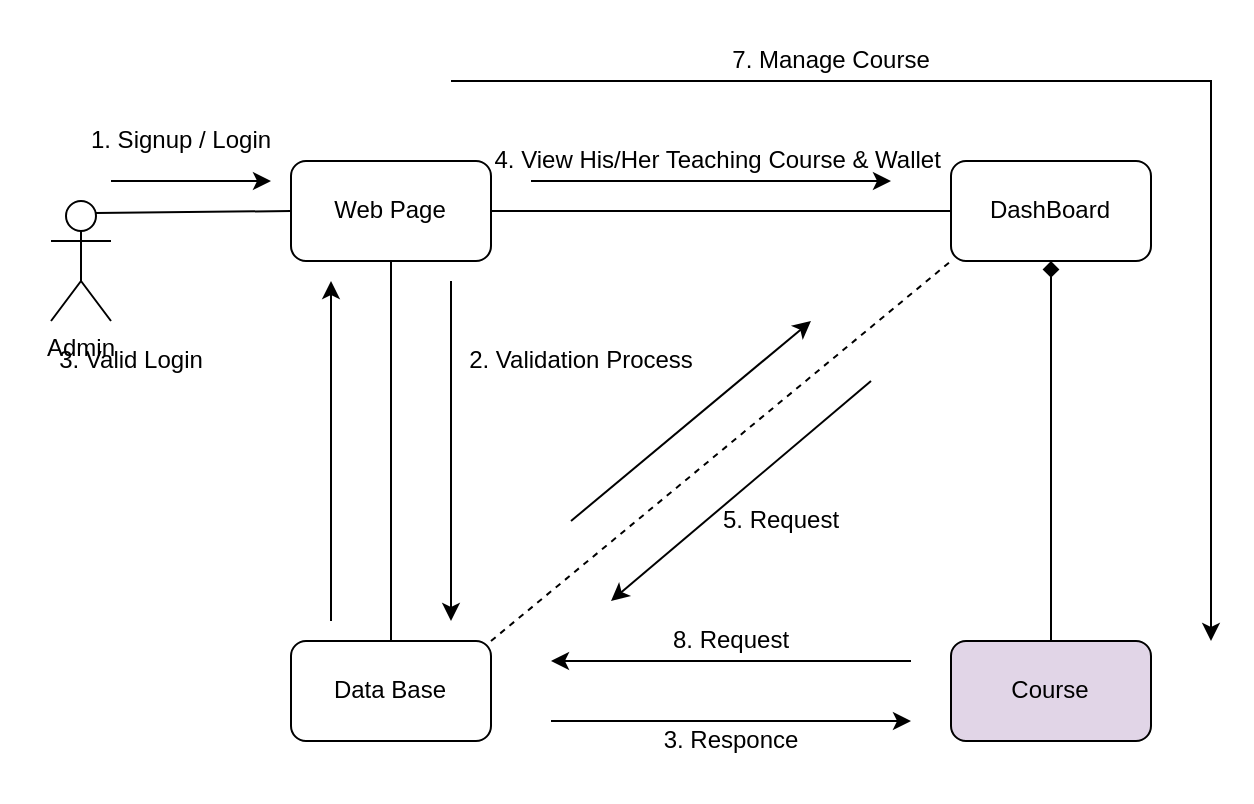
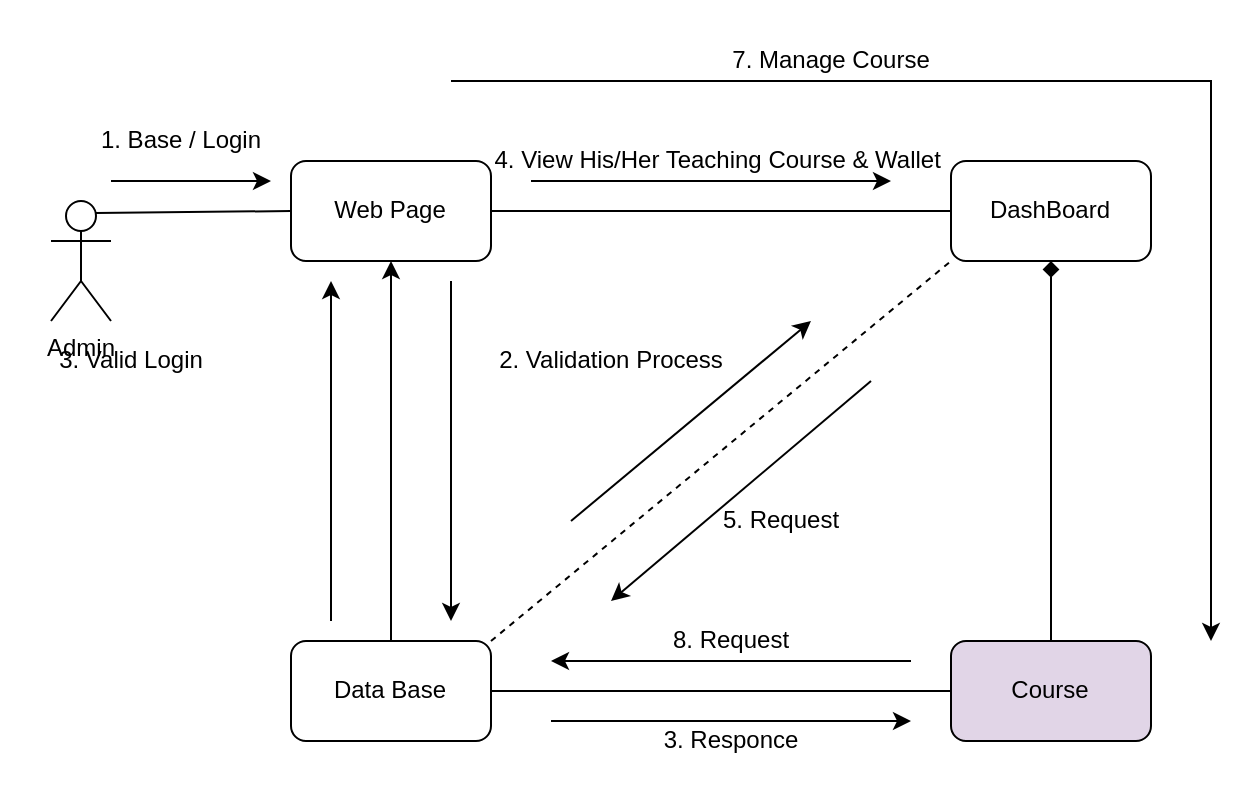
  <mxCell id="0" />
  <mxCell id="1" parent="0" />
  <mxCell id="2" value="Admin" style="shape=umlActor;verticalLabelPosition=bottom;verticalAlign=top;html=1;outlineConnect=0;" vertex="1" parent="1"><mxGeometry x="25" y="100" width="30" height="60" as="geometry" /></mxCell>
  <mxCell id="3" value="Web Page" style="rounded=1;whiteSpace=wrap;html=1;" vertex="1" parent="1"><mxGeometry x="145" y="80" width="100" height="50" as="geometry" /></mxCell>
  <mxCell id="4" value="" style="endArrow=none;html=1;rounded=0;exitX=0.75;exitY=0.1;exitDx=0;exitDy=0;exitPerimeter=0;entryX=0;entryY=0.5;entryDx=0;entryDy=0;" edge="1" parent="1" source="2" target="3"><mxGeometry width="50" height="50" relative="1" as="geometry"><mxPoint x="325" y="230" as="sourcePoint" /><mxPoint x="375" y="180" as="targetPoint" /></mxGeometry></mxCell>
  <mxCell id="5" value="" style="endArrow=classic;html=1;rounded=0;" edge="1" parent="1"><mxGeometry relative="1" as="geometry"><mxPoint x="55" y="90" as="sourcePoint" /><mxPoint x="135" y="90" as="targetPoint" /><Array as="points"><mxPoint x="85" y="90" /></Array></mxGeometry></mxCell>
- <mxCell id="6" value="1. Signup / Login" style="text;html=1;align=center;verticalAlign=middle;resizable=0;points=[];autosize=1;strokeColor=none;fillColor=none;" vertex="1" parent="1"><mxGeometry x="35" y="60" width="110" height="20" as="geometry" /></mxCell>
+ <mxCell id="6" value="1. Base / Login" style="text;html=1;align=center;verticalAlign=middle;resizable=0;points=[];autosize=1;strokeColor=none;fillColor=none;" vertex="1" parent="1"><mxGeometry x="35" y="60" width="110" height="20" as="geometry" /></mxCell>
  <mxCell id="7" value="Data Base" style="rounded=1;whiteSpace=wrap;html=1;" vertex="1" parent="1"><mxGeometry x="145" y="320" width="100" height="50" as="geometry" /></mxCell>
  <mxCell id="8" value="DashBoard" style="rounded=1;whiteSpace=wrap;html=1;" vertex="1" parent="1"><mxGeometry x="475" y="80" width="100" height="50" as="geometry" /></mxCell>
- <mxCell id="9" value="" style="endArrow=none;html=1;rounded=0;entryX=0.5;entryY=1;entryDx=0;entryDy=0;exitX=0.5;exitY=0;exitDx=0;exitDy=0;" edge="1" parent="1" source="7" target="3"><mxGeometry width="50" height="50" relative="1" as="geometry"><mxPoint x="325" y="280" as="sourcePoint" /><mxPoint x="375" y="230" as="targetPoint" /></mxGeometry></mxCell>
+ <mxCell id="9" value="" style="endArrow=classic;html=1;rounded=0;entryX=0.5;entryY=1;entryDx=0;entryDy=0;exitX=0.5;exitY=0;exitDx=0;exitDy=0;" edge="1" parent="1" source="7" target="3"><mxGeometry width="50" height="50" relative="1" as="geometry"><mxPoint x="325" y="280" as="sourcePoint" /><mxPoint x="375" y="230" as="targetPoint" /></mxGeometry></mxCell>
  <mxCell id="10" value="" style="endArrow=none;html=1;rounded=0;exitX=1;exitY=0.5;exitDx=0;exitDy=0;entryX=0;entryY=0.5;entryDx=0;entryDy=0;" edge="1" parent="1" source="3" target="8"><mxGeometry width="50" height="50" relative="1" as="geometry"><mxPoint x="325" y="280" as="sourcePoint" /><mxPoint x="375" y="230" as="targetPoint" /></mxGeometry></mxCell>
  <mxCell id="11" value="" style="endArrow=classic;html=1;rounded=0;" edge="1" parent="1"><mxGeometry width="50" height="50" relative="1" as="geometry"><mxPoint x="225" y="140" as="sourcePoint" /><mxPoint x="225" y="310" as="targetPoint" /></mxGeometry></mxCell>
- <mxCell id="12" value="2. Validation Process" style="text;html=1;align=center;verticalAlign=middle;resizable=0;points=[];autosize=1;strokeColor=none;fillColor=none;" vertex="1" parent="1"><mxGeometry x="225" y="170" width="130" height="20" as="geometry" /></mxCell>
+ <mxCell id="12" value="2. Validation Process" style="text;html=1;align=center;verticalAlign=middle;resizable=0;points=[];autosize=1;strokeColor=none;fillColor=none;" vertex="1" parent="1"><mxGeometry x="240" y="170" width="130" height="20" as="geometry" /></mxCell>
  <mxCell id="13" value="" style="endArrow=classic;html=1;rounded=0;" edge="1" parent="1"><mxGeometry width="50" height="50" relative="1" as="geometry"><mxPoint x="165" y="310" as="sourcePoint" /><mxPoint x="165" y="140" as="targetPoint" /></mxGeometry></mxCell>
  <mxCell id="14" value="3. Valid Login" style="text;html=1;align=center;verticalAlign=middle;resizable=0;points=[];autosize=1;strokeColor=none;fillColor=none;" vertex="1" parent="1"><mxGeometry x="20" y="170" width="90" height="20" as="geometry" /></mxCell>
  <mxCell id="15" value="4. View His/Her Teaching Course &amp;amp; Wallet&amp;nbsp;" style="text;html=1;align=center;verticalAlign=middle;resizable=0;points=[];autosize=1;strokeColor=none;fillColor=none;" vertex="1" parent="1"><mxGeometry x="240" y="70" width="240" height="20" as="geometry" /></mxCell>
  <mxCell id="16" value="" style="endArrow=classic;html=1;rounded=0;" edge="1" parent="1"><mxGeometry width="50" height="50" relative="1" as="geometry"><mxPoint x="265" y="90" as="sourcePoint" /><mxPoint x="445" y="90" as="targetPoint" /></mxGeometry></mxCell>
  <mxCell id="17" value="Course" style="rounded=1;whiteSpace=wrap;html=1;fillColor=#e1d5e7;" vertex="1" parent="1"><mxGeometry x="475" y="320" width="100" height="50" as="geometry" /></mxCell>
  <mxCell id="18" value="" style="endArrow=none;html=1;rounded=0;exitX=1;exitY=0;exitDx=0;exitDy=0;entryX=0;entryY=1;entryDx=0;entryDy=0;dashed=1;" edge="1" parent="1" source="7" target="8"><mxGeometry width="50" height="50" relative="1" as="geometry"><mxPoint x="325" y="280" as="sourcePoint" /><mxPoint x="375" y="230" as="targetPoint" /></mxGeometry></mxCell>
  <mxCell id="19" value="" style="endArrow=classic;html=1;rounded=0;" edge="1" parent="1"><mxGeometry width="50" height="50" relative="1" as="geometry"><mxPoint x="435" y="190" as="sourcePoint" /><mxPoint x="305" y="300" as="targetPoint" /></mxGeometry></mxCell>
  <mxCell id="20" value="5. Request" style="text;html=1;align=center;verticalAlign=middle;resizable=0;points=[];autosize=1;strokeColor=none;fillColor=none;" vertex="1" parent="1"><mxGeometry x="355" y="250" width="70" height="20" as="geometry" /></mxCell>
  <mxCell id="21" value="" style="endArrow=classic;html=1;rounded=0;" edge="1" parent="1"><mxGeometry width="50" height="50" relative="1" as="geometry"><mxPoint x="285" y="260" as="sourcePoint" /><mxPoint x="405" y="160" as="targetPoint" /></mxGeometry></mxCell>
  <mxCell id="22" value="" style="endArrow=classic;html=1;rounded=0;" edge="1" parent="1"><mxGeometry width="50" height="50" relative="1" as="geometry"><mxPoint x="225" y="40" as="sourcePoint" /><mxPoint x="605" y="320" as="targetPoint" /><Array as="points"><mxPoint x="605" y="40" /></Array></mxGeometry></mxCell>
  <mxCell id="23" value="7. Manage Course" style="text;html=1;align=center;verticalAlign=middle;resizable=0;points=[];autosize=1;strokeColor=none;fillColor=none;" vertex="1" parent="1"><mxGeometry x="360" y="20" width="110" height="20" as="geometry" /></mxCell>
  <mxCell id="24" value="" style="endArrow=diamond;html=1;rounded=0;entryX=0.5;entryY=1;entryDx=0;entryDy=0;exitX=0.5;exitY=0;exitDx=0;exitDy=0;" edge="1" parent="1" source="17" target="8"><mxGeometry width="50" height="50" relative="1" as="geometry"><mxPoint x="325" y="280" as="sourcePoint" /><mxPoint x="375" y="230" as="targetPoint" /></mxGeometry></mxCell>
+ <mxCell id="25" value="" style="endArrow=none;html=1;rounded=0;entryX=0;entryY=0.5;entryDx=0;entryDy=0;exitX=1;exitY=0.5;exitDx=0;exitDy=0;" edge="1" parent="1" source="7" target="17"><mxGeometry width="50" height="50" relative="1" as="geometry"><mxPoint x="325" y="280" as="sourcePoint" /><mxPoint x="375" y="230" as="targetPoint" /></mxGeometry></mxCell>
  <mxCell id="26" value="" style="endArrow=classic;html=1;rounded=0;" edge="1" parent="1"><mxGeometry width="50" height="50" relative="1" as="geometry"><mxPoint x="455" y="330" as="sourcePoint" /><mxPoint x="275" y="330" as="targetPoint" /></mxGeometry></mxCell>
  <mxCell id="27" value="" style="endArrow=classic;html=1;rounded=0;" edge="1" parent="1"><mxGeometry width="50" height="50" relative="1" as="geometry"><mxPoint x="275" y="360" as="sourcePoint" /><mxPoint x="455" y="360" as="targetPoint" /></mxGeometry></mxCell>
  <mxCell id="28" value="8. Request" style="text;html=1;align=center;verticalAlign=middle;resizable=0;points=[];autosize=1;strokeColor=none;fillColor=none;" vertex="1" parent="1"><mxGeometry x="330" y="310" width="70" height="20" as="geometry" /></mxCell>
  <mxCell id="29" value="3. Responce" style="text;html=1;align=center;verticalAlign=middle;resizable=0;points=[];autosize=1;strokeColor=none;fillColor=none;" vertex="1" parent="1"><mxGeometry x="325" y="360" width="80" height="20" as="geometry" /></mxCell>
